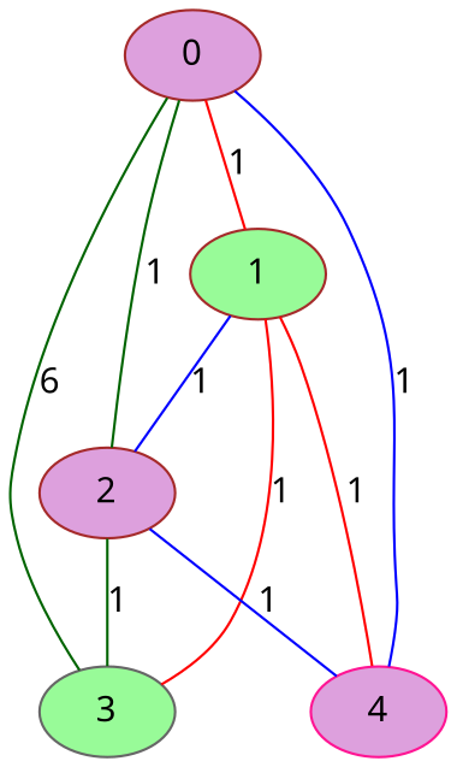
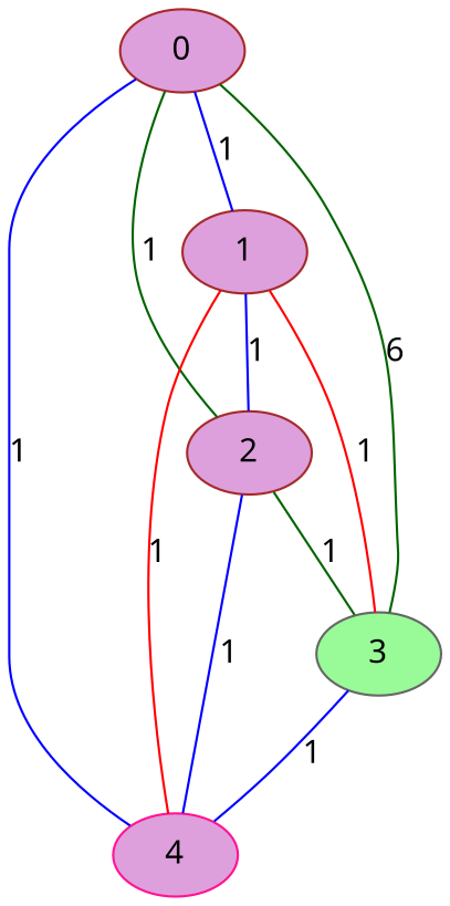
  graph {
    fontname="Noto Sans"
    node [color=brown fillcolor=plum fontname="Noto Sans" style=filled]
    edge [color=blue fontname="Noto Sans" weight=1]
    0
-   1 [fillcolor=palegreen]
+   1
    2
    3 [color=gray40 fillcolor=palegreen]
    4 [color=deeppink]
-   0 -- 1 [color=red label=1]
+   0 -- 1 [label=1]
    0 -- 2 [color=darkgreen label=1]
    0 -- 3 [color=darkgreen label=6]
    0 -- 4 [label=1]
    1 -- 2 [label=1]
    1 -- 3 [color=red label=1]
    1 -- 4 [color=red label=1]
    2 -- 3 [color=darkgreen label=1]
    2 -- 4 [label=1]
+   3 -- 4 [label=1]
  }
